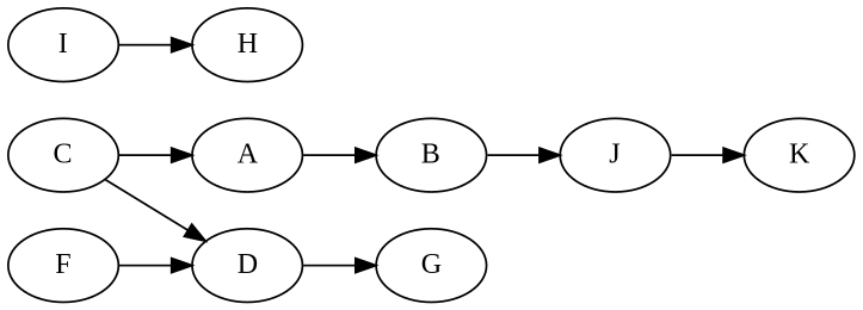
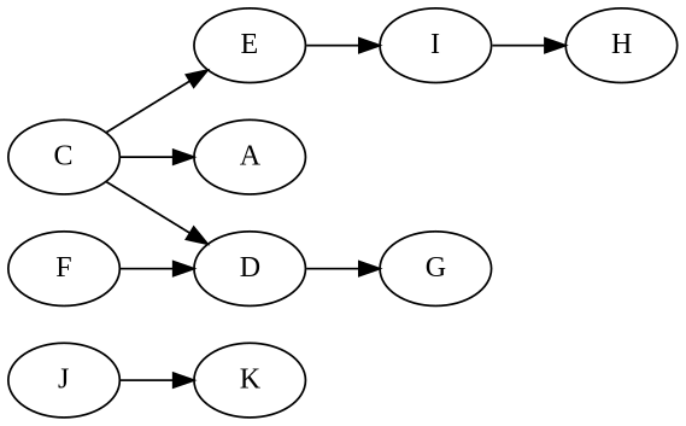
  digraph {
    fontname="Liberation Serif"
    rankdir=LR
    node [fontname="Liberation Serif"]
    edge [fontname="Liberation Serif"]
-   B
    J
    K
    A
    C
    D
+   E
    G
    I
    F
    H
-   B -> J
    J -> K
-   A -> B
    C -> A
    C -> D
+   C -> E
    D -> G
+   E -> I
    I -> H
    F -> D
  }
